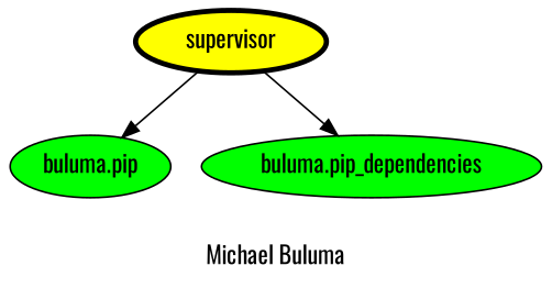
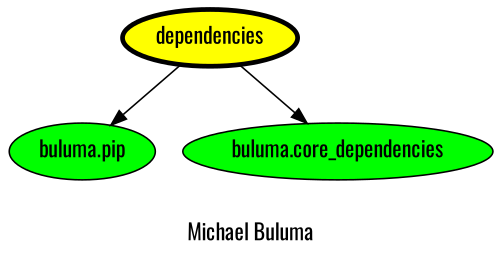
  digraph {
    fontname=Oswald
    label="Michael Buluma"
    node [fillcolor=green fontname=Oswald style=filled]
    edge [fontname=Oswald]
-   supervisor [fillcolor=yellow penwidth=3]
+   supervisor [fillcolor=yellow penwidth=3 label=dependencies]
    "buluma.pip"
-   "buluma.core_dependencies" [label="buluma.pip_dependencies"]
+   "buluma.core_dependencies"
    supervisor -> "buluma.pip"
    supervisor -> "buluma.core_dependencies"
  }
